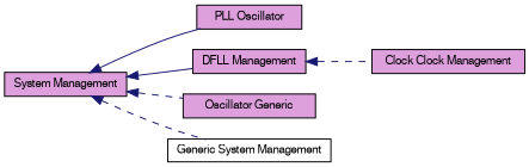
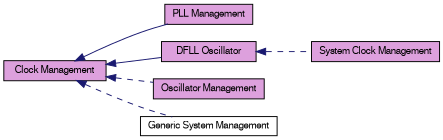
  digraph {
    rankdir=LR
    node [color=black fillcolor=plum fontname=FreeSans fontsize=10 shape=record style=filled]
    edge [color=midnightblue dir=back fontname=FreeSans fontsize=10 labelfontname=FreeSans labelfontsize=10 shape=plaintext style=dashed]
-   n1 [height=0.2 label="PLL Oscillator" width=0.4]
-   n2 [height=0.2 label="DFLL Management" width=0.4]
-   n3 [height=0.2 label="Clock Clock Management" width=0.4]
-   n4 [fontcolor=black height=0.2 label="System Management" width=0.4]
-   n5 [height=0.2 label="Oscillator Generic" width=0.4]
+   n1 [height=0.2 label="PLL Management" width=0.4]
+   n2 [height=0.2 label="DFLL Oscillator" width=0.4]
+   n3 [height=0.2 label="System Clock Management" width=0.4]
+   n4 [fontcolor=black height=0.2 label="Clock Management" width=0.4]
+   n5 [height=0.2 label="Oscillator Management" width=0.4]
    n6 [fillcolor=white height=0.2 label="Generic System Management" width=0.4]
    n2 -> n3
    n4 -> n1 [style=solid]
    n4 -> n2 [style=solid]
    n4 -> n5
    n4 -> n6
  }
